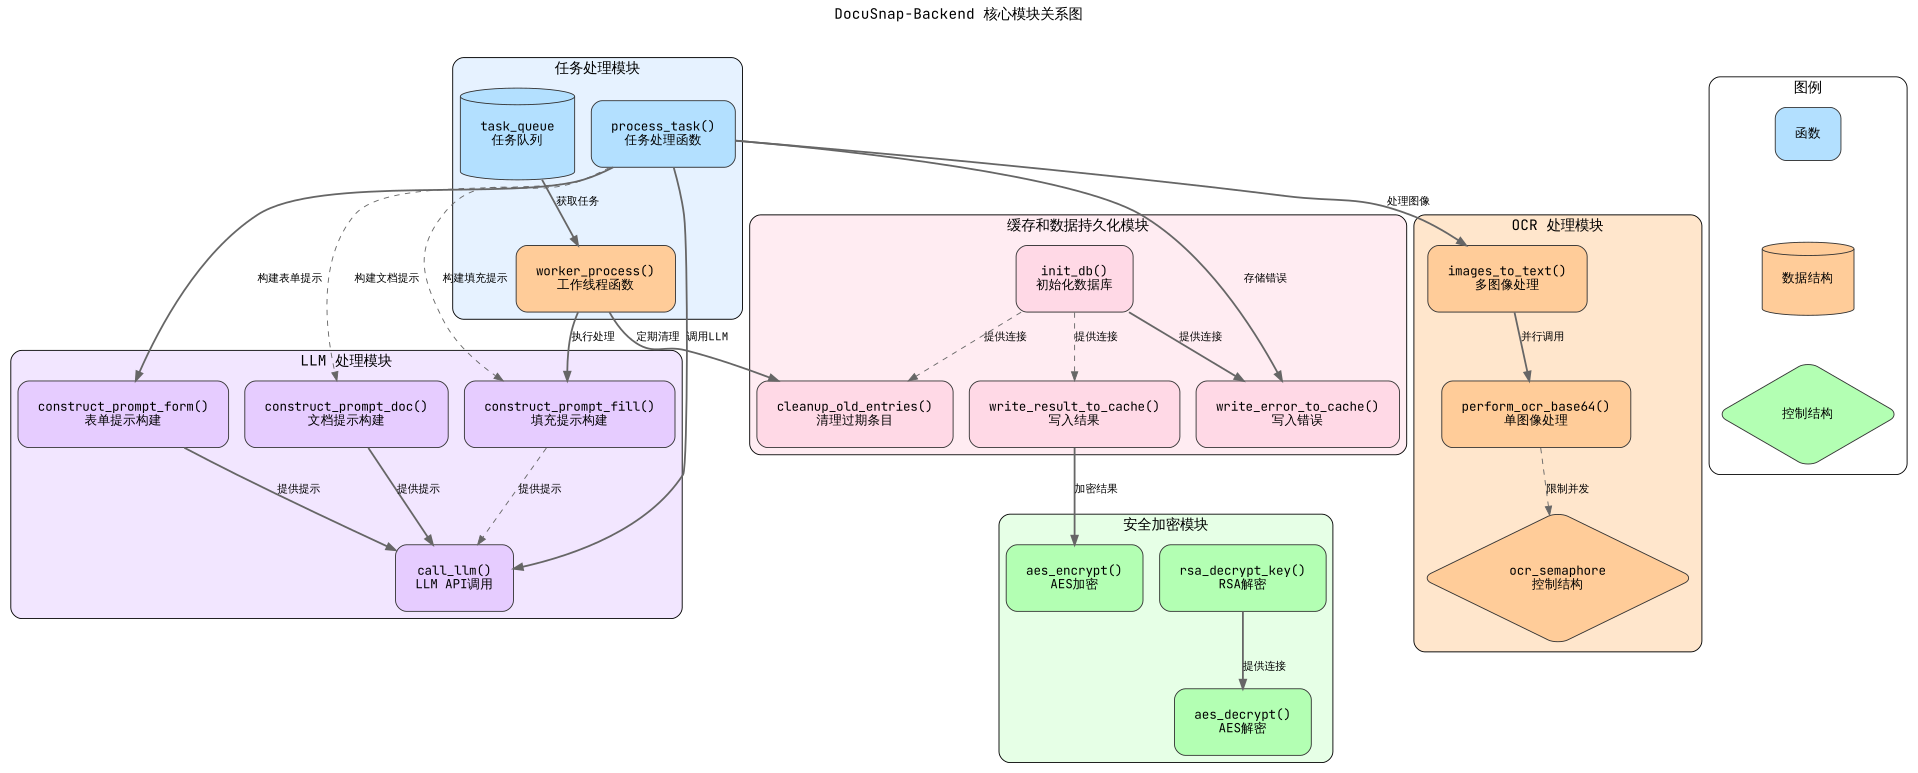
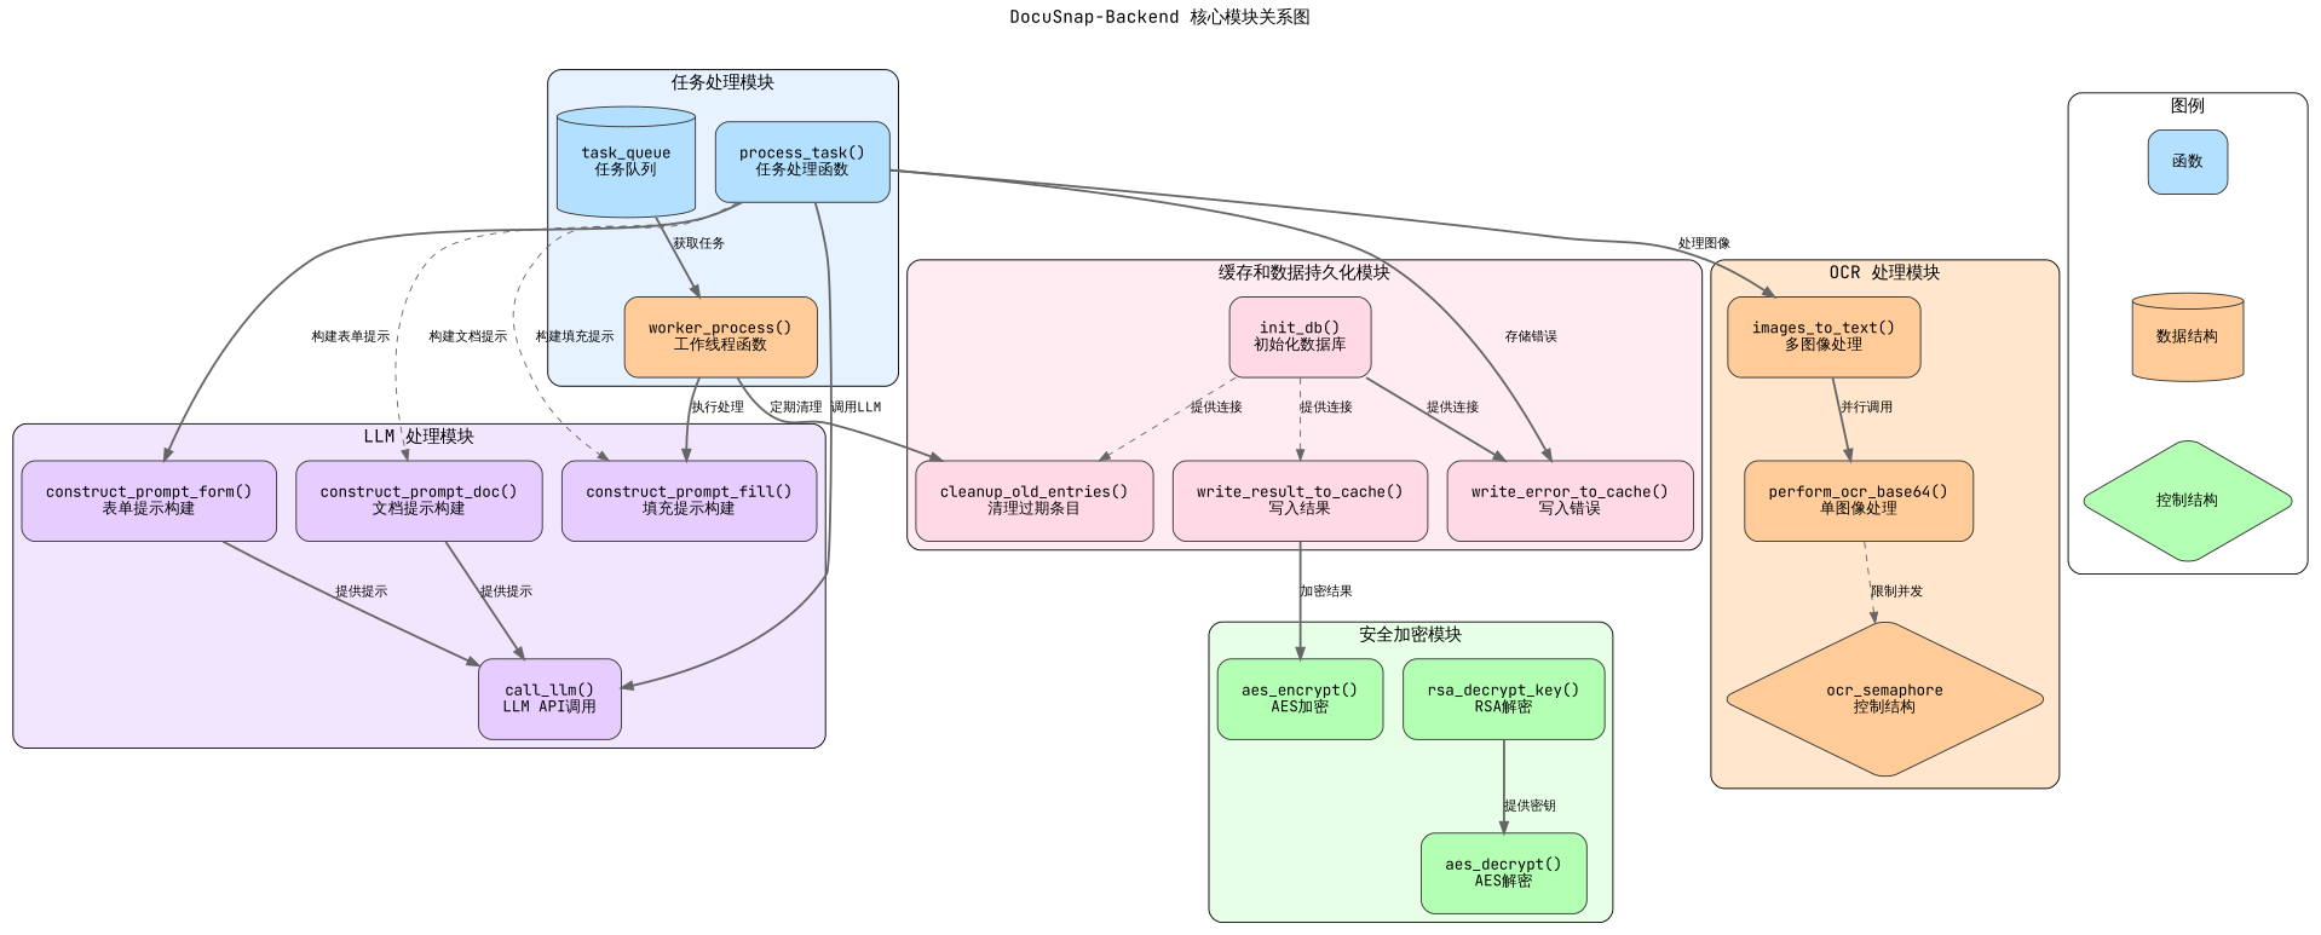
  digraph {
    bgcolor=white
    fontname="JetBrains Mono"
    fontsize=16
    label="DocuSnap-Backend 核心模块关系图"
    labelloc=t
    rankdir=TB
    node [color="#333333" fillcolor="#FFCC99" fontname="JetBrains Mono" fontsize=14 margin=0.3 shape=box style="rounded,filled"]
    edge [color="#666666" fontname="JetBrains Mono" fontsize=12 style=bold]
    n1 [fillcolor="#B3E0FF" label="task_queue\n任务队列" shape=cylinder]
    n2 [label="worker_process()\n工作线程函数"]
    n3 [fillcolor="#B3E0FF" label="process_task()\n任务处理函数"]
    n4 [label="perform_ocr_base64()\n单图像处理"]
    n5 [label="ocr_semaphore\n控制结构" shape=diamond]
    n6 [label="images_to_text()\n多图像处理"]
    n7 [fillcolor="#E6CCFF" label="call_llm()\nLLM API调用"]
    n8 [fillcolor="#E6CCFF" label="construct_prompt_doc()\n文档提示构建"]
    n9 [fillcolor="#E6CCFF" label="construct_prompt_form()\n表单提示构建"]
    n10 [fillcolor="#E6CCFF" label="construct_prompt_fill()\n填充提示构建"]
    n11 [fillcolor="#B3FFB3" label="rsa_decrypt_key()\nRSA解密"]
    n12 [fillcolor="#B3FFB3" label="aes_decrypt()\nAES解密"]
    n13 [fillcolor="#B3FFB3" label="aes_encrypt()\nAES加密"]
    n14 [fillcolor="#FFD9E6" label="init_db()\n初始化数据库"]
    n15 [fillcolor="#FFD9E6" label="write_result_to_cache()\n写入结果"]
    n16 [fillcolor="#FFD9E6" label="write_error_to_cache()\n写入错误"]
    n17 [fillcolor="#FFD9E6" label="cleanup_old_entries()\n清理过期条目"]
    n18 [fillcolor="#B3E0FF" label="函数"]
    n19 [label="数据结构" shape=cylinder]
    n20 [fillcolor="#B3FFB3" label="控制结构" shape=diamond]
    subgraph cluster_1 {
      fillcolor="#E6F2FF"
      label="任务处理模块"
      style="rounded,filled"
      n1
      n2
      n3
    }
    subgraph cluster_2 {
      fillcolor="#FFE6CC"
      label="OCR 处理模块"
      style="rounded,filled"
      n4
      n5
      n6
    }
    subgraph cluster_3 {
      fillcolor="#F2E6FF"
      label="LLM 处理模块"
      style="rounded,filled"
      n7
      n8
      n9
      n10
    }
    subgraph cluster_4 {
      fillcolor="#E6FFE6"
      label="安全加密模块"
      style="rounded,filled"
      n11
      n12
      n13
    }
    subgraph cluster_5 {
      fillcolor="#FFECF2"
      label="缓存和数据持久化模块"
      style="rounded,filled"
      n14
      n15
      n16
      n17
    }
    subgraph cluster_6 {
      fillcolor=white
      label="图例"
      style="rounded,filled"
      n18
      n19
      n20
    }
    n1 -> n2 [label="获取任务"]
    n2 -> n10 [label="执行处理"]
    n2 -> n17 [label="定期清理"]
    n3 -> n6 [label="处理图像"]
    n3 -> n7 [label="调用LLM"]
    n3 -> n8 [label="构建文档提示" style=dashed]
    n3 -> n9 [label="构建表单提示"]
    n3 -> n10 [label="构建填充提示" style=dashed]
    n3 -> n16 [label="存储错误"]
    n4 -> n5 [label="限制并发" style=dashed]
    n6 -> n4 [label="并行调用"]
    n8 -> n7 [label="提供提示"]
    n9 -> n7 [label="提供提示"]
-   n10 -> n7 [label="提供提示" style=dashed]
-   n11 -> n12 [label="提供连接"]
+   n11 -> n12 [label="提供密钥"]
    n14 -> n15 [label="提供连接" style=dashed]
    n14 -> n16 [label="提供连接"]
    n14 -> n17 [label="提供连接" style=dashed]
    n15 -> n13 [label="加密结果"]
    n18 -> n19 [style=invis]
    n19 -> n20 [style=invis]
  }
